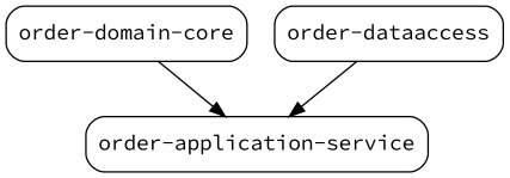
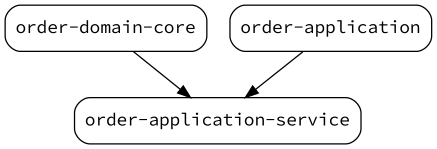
  digraph {
    fontname="Source Code Pro"
    node [fontname="Source Code Pro" fontsize=14 shape=box style=rounded]
    edge [fontname="Source Code Pro" fontsize=10]
    n1 [label=<order-application-service>]
    n2 [label=<order-domain-core>]
-   n3 [label="order-dataaccess"]
+   n3 [label="order-application"]
    n2 -> n1
    n3 -> n1
  }
